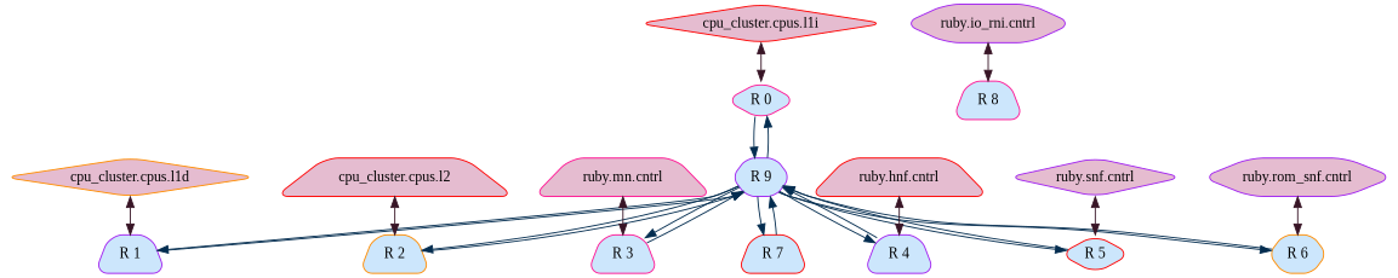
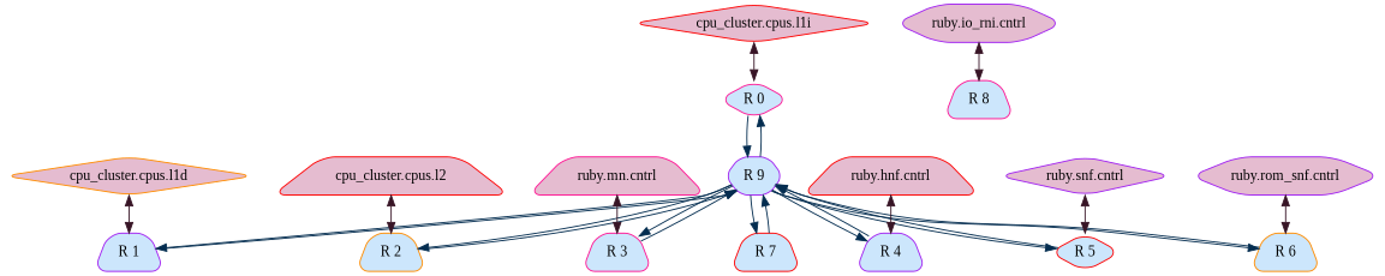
  graph {
    fontname="Liberation Serif"
    rankdir=TB
    node [color=purple fillcolor="#cce6fc" fontcolor="#000000" fontname="Liberation Serif" fontsize=14 shape=trapezium style="rounded, filled"]
    edge [color="#042d50" dir=forward fontname="Liberation Serif" weight=0.5]
    n1 [color=deeppink label="R 0" shape=diamond]
    n2 [label="R 9" shape=hexagon]
    n3 [label="R 1"]
    n4 [color=darkorange label="R 2"]
    n5 [color=deeppink label="R 3"]
    n6 [label="R 4"]
    n7 [color=red label="R 5" shape=diamond]
-   n8 [color=darkorange label="R 6" shape=hexagon]
+   n8 [color=darkorange label="R 6"]
    n9 [color=red label="R 7"]
    n10 [color=deeppink label="R 8"]
    n11 [color=red fillcolor="#e5bcd0" label="cpu_cluster.cpus.l1i" shape=diamond]
    n12 [color=darkorange fillcolor="#e5bcd0" label="cpu_cluster.cpus.l1d" shape=diamond]
    n13 [color=red fillcolor="#e5bcd0" label="cpu_cluster.cpus.l2"]
    n14 [color=deeppink fillcolor="#e5bcd0" label="ruby.mn.cntrl"]
    n15 [color=red fillcolor="#e5bcd0" label="ruby.hnf.cntrl"]
    n16 [fillcolor="#e5bcd0" label="ruby.snf.cntrl" shape=diamond]
    n17 [fillcolor="#e5bcd0" label="ruby.rom_snf.cntrl" shape=hexagon]
    n18 [fillcolor="#e5bcd0" label="ruby.io_rni.cntrl" shape=hexagon]
    n1 -- n2
    n2 -- n1
    n2 -- n3
    n2 -- n4
    n2 -- n5
    n2 -- n6
    n2 -- n7
    n2 -- n8
    n2 -- n9
    n3 -- n2
    n4 -- n2
    n5 -- n2
    n6 -- n2
    n7 -- n2
    n8 -- n2
    n9 -- n2
    n11 -- n1 [color="#381526" dir=both weight=1.0]
    n12 -- n3 [color="#381526" dir=both weight=1.0]
    n13 -- n4 [color="#381526" dir=both weight=1.0]
    n14 -- n5 [color="#381526" dir=both weight=1.0]
    n15 -- n6 [color="#381526" dir=both weight=1.0]
    n16 -- n7 [color="#381526" dir=both weight=1.0]
    n17 -- n8 [color="#381526" dir=both weight=1.0]
    n18 -- n10 [color="#381526" dir=both weight=1.0]
  }
